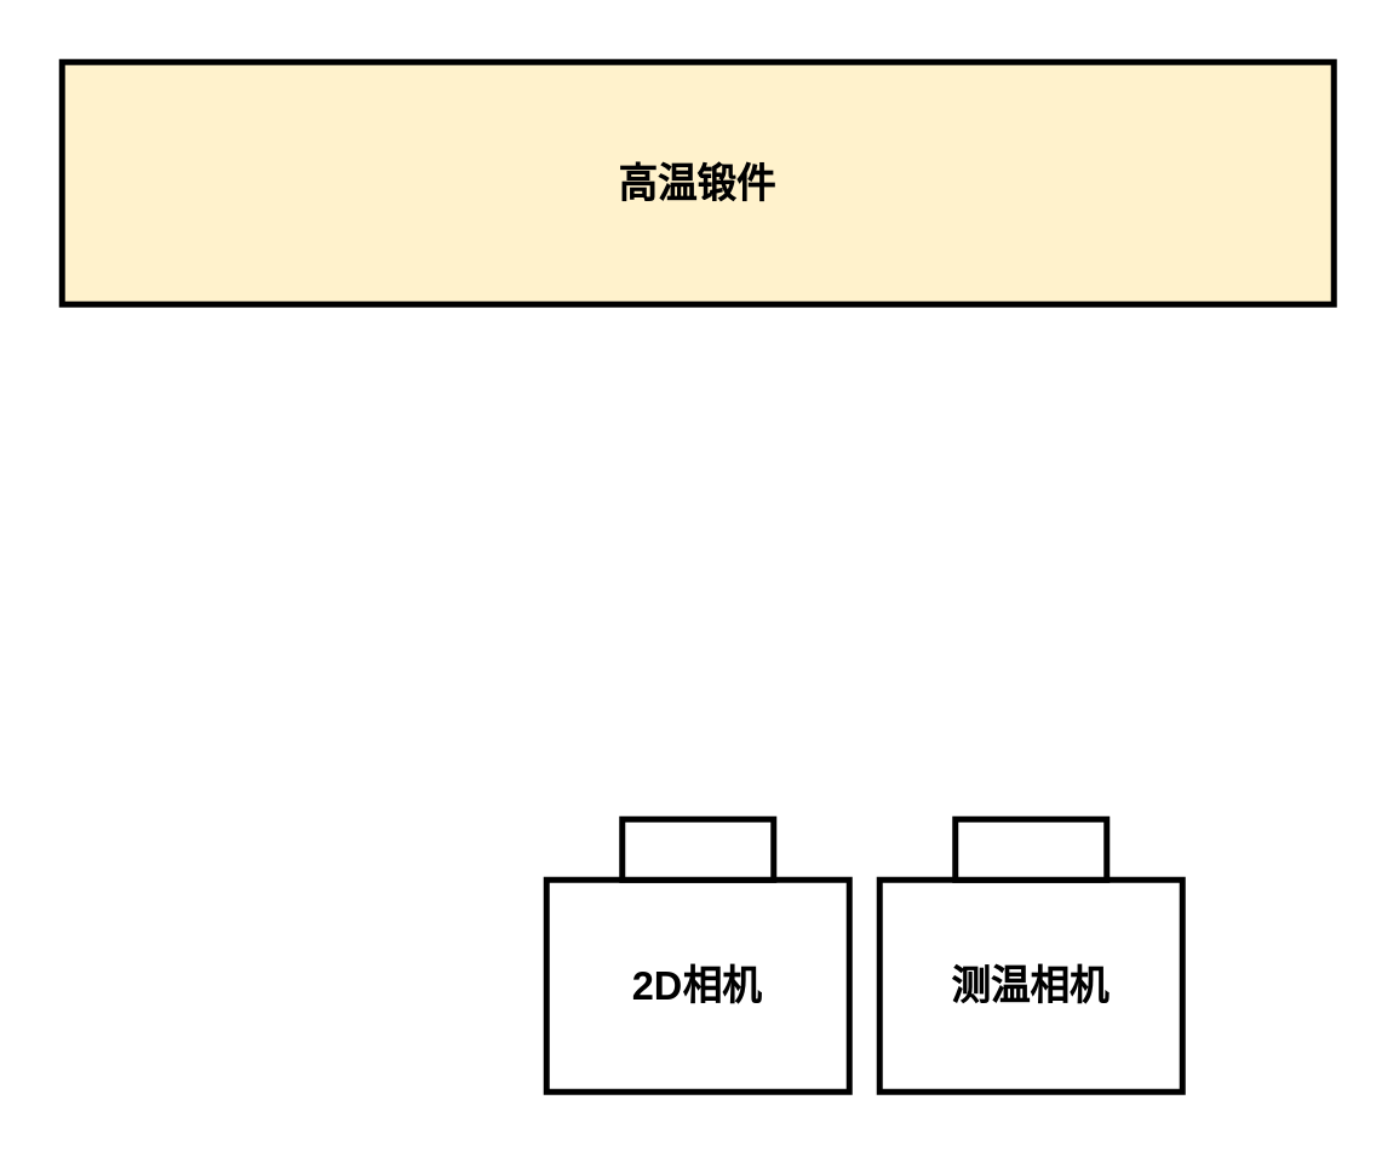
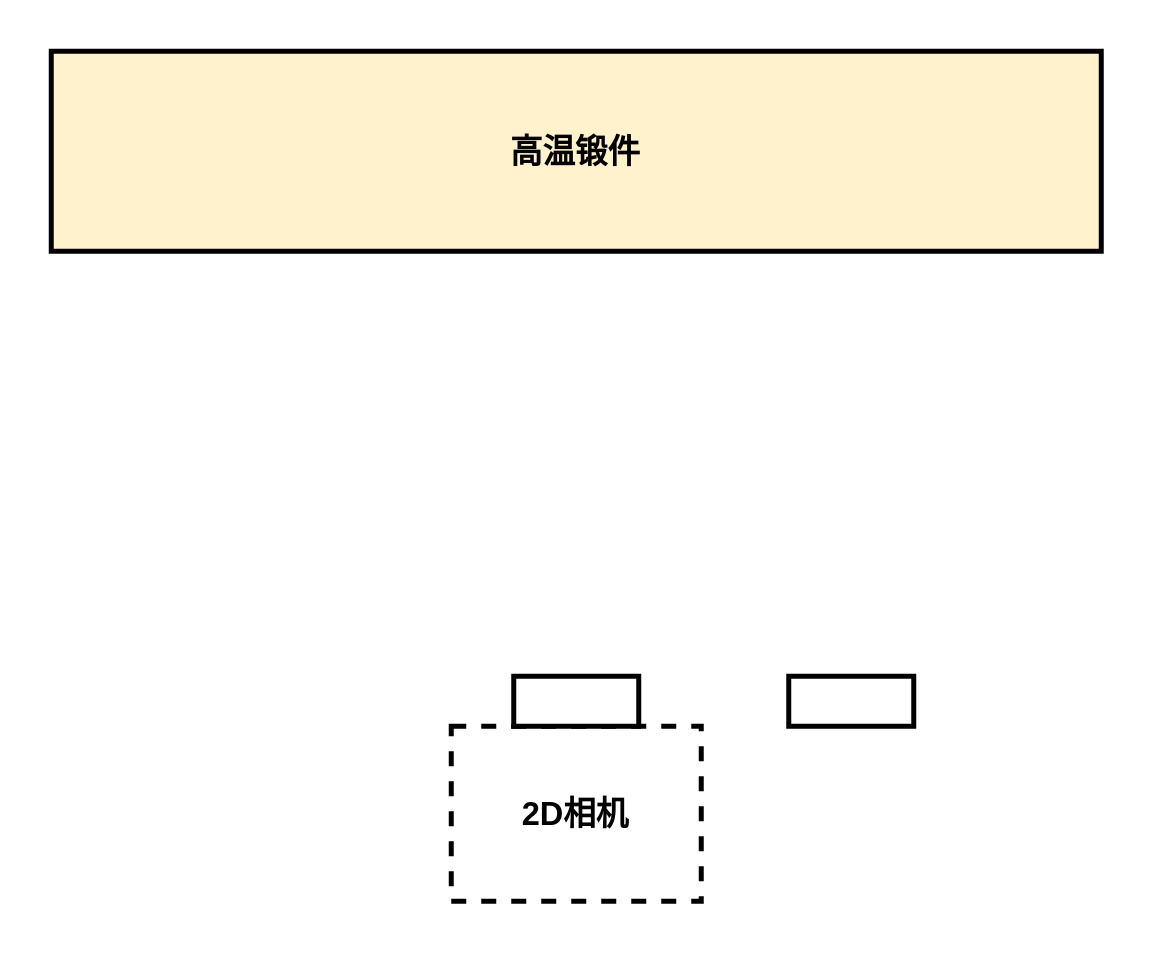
  <mxCell id="0" />
  <mxCell id="1" parent="0" />
  <mxCell id="2" value="&lt;font style=&quot;font-size: 13px;&quot;&gt;&lt;b&gt;高温锻件&lt;/b&gt;&lt;/font&gt;" style="rounded=0;whiteSpace=wrap;html=1;strokeWidth=2;fillColor=#fff2cc;" vertex="1" parent="1"><mxGeometry x="20" y="20" width="420" height="80" as="geometry" /></mxCell>
- <mxCell id="3" value="&lt;span style=&quot;font-size: 13px;&quot;&gt;&lt;b&gt;2D相机&lt;/b&gt;&lt;/span&gt;" style="rounded=0;whiteSpace=wrap;html=1;strokeWidth=2;" vertex="1" parent="1"><mxGeometry x="180" y="290" width="100" height="70" as="geometry" /></mxCell>
+ <mxCell id="3" value="&lt;span style=&quot;font-size: 13px;&quot;&gt;&lt;b&gt;2D相机&lt;/b&gt;&lt;/span&gt;" style="rounded=0;whiteSpace=wrap;html=1;strokeWidth=2;dashed=1;" vertex="1" parent="1"><mxGeometry x="180" y="290" width="100" height="70" as="geometry" /></mxCell>
  <mxCell id="4" value="" style="rounded=0;whiteSpace=wrap;html=1;strokeWidth=2;" vertex="1" parent="1"><mxGeometry x="205" y="270" width="50" height="20" as="geometry" /></mxCell>
- <mxCell id="5" value="&lt;span style=&quot;font-size: 13px;&quot;&gt;&lt;b&gt;测温相机&lt;/b&gt;&lt;/span&gt;" style="rounded=0;whiteSpace=wrap;html=1;strokeWidth=2;" vertex="1" parent="1"><mxGeometry x="290" y="290" width="100" height="70" as="geometry" /></mxCell>
  <mxCell id="6" value="" style="rounded=0;whiteSpace=wrap;html=1;strokeWidth=2;" vertex="1" parent="1"><mxGeometry x="315" y="270" width="50" height="20" as="geometry" /></mxCell>
